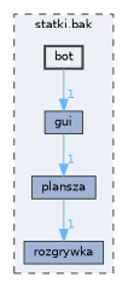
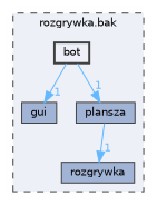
  digraph {
    compound=true
    node [color=grey25 fillcolor="#a2b4d6" fontname=Helvetica fontsize=10 shape=box style=filled]
    edge [color=steelblue1 fontcolor=steelblue1 fontname=Helvetica fontsize=10 headlabel=1 labeldistance=1.5 labelfontname=Helvetica labelfontsize=10]
    n1 [height=0.2 label=rozgrywka width=0.4]
    n2 [height=0.2 label=gui width=0.4]
    n3 [height=0.2 label=plansza width=0.4]
    n4 [fillcolor="#edf0f7" height=0.2 label=bot style="filled,bold" width=0.4]
    subgraph cluster_1 {
      bgcolor="#edf0f7"
      fontname=Helvetica
      fontsize=10
-     label="statki.bak"
+     label="rozgrywka.bak"
      pencolor=grey25
      style="filled,dashed"
      n1
      n2
      n3
      n4
    }
    n3 -> n1
    n4 -> n2
-   n2 -> n3
+   n4 -> n3
  }
